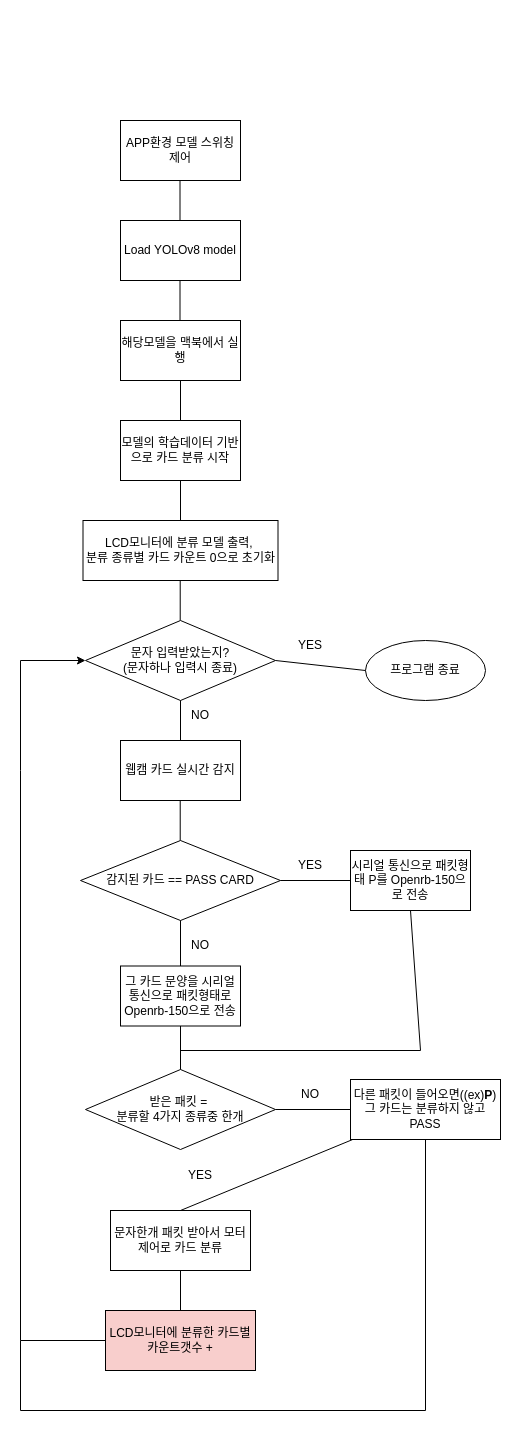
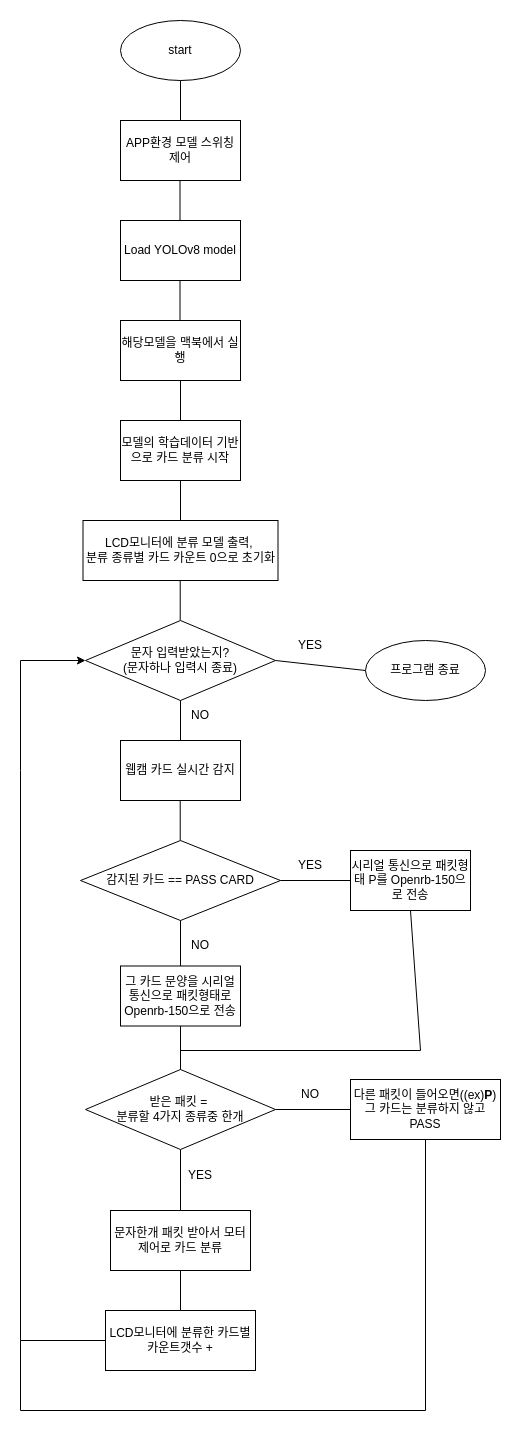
  <mxCell id="0" />
  <mxCell id="1" parent="0" />
+ <mxCell id="2" value="start" style="rounded=0;whiteSpace=wrap;html=1;labelBackgroundColor=none;shape=ellipse;perimeter=ellipsePerimeter;" vertex="1" parent="1"><mxGeometry x="120" y="20" width="120" height="60" as="geometry" /></mxCell>
  <mxCell id="3" value="APP환경 모델 스위칭 제어" style="rounded=0;whiteSpace=wrap;html=1;labelBackgroundColor=none;" vertex="1" parent="1"><mxGeometry x="120" y="120" width="120" height="60" as="geometry" /></mxCell>
  <mxCell id="4" value="해당모델을 맥북에서 실행" style="rounded=0;whiteSpace=wrap;html=1;labelBackgroundColor=none;" vertex="1" parent="1"><mxGeometry x="120" y="320" width="120" height="60" as="geometry" /></mxCell>
  <mxCell id="5" value="모델의 학습데이터 기반으로 카드 분류 시작" style="rounded=0;whiteSpace=wrap;html=1;labelBackgroundColor=none;" vertex="1" parent="1"><mxGeometry x="120" y="420" width="120" height="60" as="geometry" /></mxCell>
  <mxCell id="6" value="Load YOLOv8 model" style="rounded=0;whiteSpace=wrap;html=1;labelBackgroundColor=none;" vertex="1" parent="1"><mxGeometry x="120" y="220" width="120" height="60" as="geometry" /></mxCell>
  <mxCell id="7" value="감지된 카드 == PASS CARD" style="rhombus;whiteSpace=wrap;html=1;labelBackgroundColor=none;" vertex="1" parent="1"><mxGeometry x="80" y="840" width="200" height="80" as="geometry" /></mxCell>
  <mxCell id="8" value="그 카드 문양을 시리얼통신으로 패킷형태로 Openrb-150으로 전송" style="rounded=0;whiteSpace=wrap;html=1;labelBackgroundColor=none;" vertex="1" parent="1"><mxGeometry x="120" y="965.5" width="120" height="60" as="geometry" /></mxCell>
  <mxCell id="9" value="시리얼 통신으로 패킷형태 &lt;font style=&quot;color: light-dark(rgb(0, 0, 0), rgb(255, 255, 255));&quot;&gt;P&lt;/font&gt;를 Openrb-150으로 전송" style="rounded=0;whiteSpace=wrap;html=1;labelBackgroundColor=none;" vertex="1" parent="1"><mxGeometry x="350" y="850" width="120" height="60" as="geometry" /></mxCell>
  <mxCell id="10" value="웹캠 카드 실시간 감지" style="rounded=0;whiteSpace=wrap;html=1;labelBackgroundColor=none;" vertex="1" parent="1"><mxGeometry x="120" y="740" width="120" height="60" as="geometry" /></mxCell>
  <mxCell id="11" value="" style="endArrow=classic;html=1;rounded=0;entryX=0;entryY=0.5;entryDx=0;entryDy=0;exitX=0;exitY=0.5;exitDx=0;exitDy=0;labelBackgroundColor=none;fontColor=default;" edge="1" parent="1" source="29" target="17"><mxGeometry width="50" height="50" relative="1" as="geometry"><mxPoint x="80" y="1380" as="sourcePoint" /><mxPoint x="10" y="770" as="targetPoint" /><Array as="points"><mxPoint x="20" y="1340" /><mxPoint x="20" y="770" /><mxPoint x="20" y="660" /></Array></mxGeometry></mxCell>
+ <mxCell id="12" value="" style="endArrow=none;html=1;rounded=0;entryX=0.5;entryY=1;entryDx=0;entryDy=0;exitX=0.5;exitY=0;exitDx=0;exitDy=0;labelBackgroundColor=none;fontColor=default;" edge="1" parent="1" source="3" target="2"><mxGeometry width="50" height="50" relative="1" as="geometry"><mxPoint x="320" y="140" as="sourcePoint" /><mxPoint x="320" y="80" as="targetPoint" /></mxGeometry></mxCell>
  <mxCell id="13" value="" style="endArrow=none;html=1;rounded=0;entryX=0.5;entryY=1;entryDx=0;entryDy=0;exitX=0.5;exitY=0;exitDx=0;exitDy=0;labelBackgroundColor=none;fontColor=default;" edge="1" parent="1"><mxGeometry width="50" height="50" relative="1" as="geometry"><mxPoint x="179.5" y="220" as="sourcePoint" /><mxPoint x="179.5" y="180" as="targetPoint" /></mxGeometry></mxCell>
  <mxCell id="14" value="" style="endArrow=none;html=1;rounded=0;entryX=0.5;entryY=1;entryDx=0;entryDy=0;exitX=0.5;exitY=0;exitDx=0;exitDy=0;labelBackgroundColor=none;fontColor=default;" edge="1" parent="1"><mxGeometry width="50" height="50" relative="1" as="geometry"><mxPoint x="179.5" y="320" as="sourcePoint" /><mxPoint x="179.5" y="280" as="targetPoint" /></mxGeometry></mxCell>
  <mxCell id="15" value="" style="endArrow=none;html=1;rounded=0;entryX=0.5;entryY=1;entryDx=0;entryDy=0;exitX=0.5;exitY=0;exitDx=0;exitDy=0;labelBackgroundColor=none;fontColor=default;" edge="1" parent="1"><mxGeometry width="50" height="50" relative="1" as="geometry"><mxPoint x="179.71" y="840" as="sourcePoint" /><mxPoint x="179.71" y="800" as="targetPoint" /></mxGeometry></mxCell>
  <mxCell id="16" value="" style="endArrow=none;html=1;rounded=0;entryX=0.5;entryY=1;entryDx=0;entryDy=0;exitX=0.5;exitY=0;exitDx=0;exitDy=0;labelBackgroundColor=none;fontColor=default;" edge="1" parent="1"><mxGeometry width="50" height="50" relative="1" as="geometry"><mxPoint x="179.71" y="620" as="sourcePoint" /><mxPoint x="179.71" y="580" as="targetPoint" /></mxGeometry></mxCell>
  <mxCell id="17" value="&lt;div&gt;문자 입력받았는지?&lt;/div&gt;(문자하나 입력시 종료)" style="rhombus;whiteSpace=wrap;html=1;labelBackgroundColor=none;" vertex="1" parent="1"><mxGeometry x="85" y="620" width="190" height="80" as="geometry" /></mxCell>
  <mxCell id="18" value="" style="endArrow=none;html=1;rounded=0;entryX=0.5;entryY=1;entryDx=0;entryDy=0;exitX=0.5;exitY=0;exitDx=0;exitDy=0;labelBackgroundColor=none;fontColor=default;" edge="1" parent="1" source="10" target="17"><mxGeometry width="50" height="50" relative="1" as="geometry"><mxPoint x="490" y="810" as="sourcePoint" /><mxPoint x="490" y="760" as="targetPoint" /></mxGeometry></mxCell>
  <mxCell id="19" value="NO" style="text;html=1;align=center;verticalAlign=middle;whiteSpace=wrap;rounded=0;labelBackgroundColor=none;" vertex="1" parent="1"><mxGeometry x="170" y="700" width="60" height="30" as="geometry" /></mxCell>
  <mxCell id="20" value="YES" style="text;html=1;align=center;verticalAlign=middle;whiteSpace=wrap;rounded=0;labelBackgroundColor=none;" vertex="1" parent="1"><mxGeometry x="280" y="630" width="60" height="30" as="geometry" /></mxCell>
  <mxCell id="21" value="YES" style="text;html=1;align=center;verticalAlign=middle;whiteSpace=wrap;rounded=0;labelBackgroundColor=none;" vertex="1" parent="1"><mxGeometry x="280" y="850" width="60" height="30" as="geometry" /></mxCell>
  <mxCell id="22" value="NO" style="text;html=1;align=center;verticalAlign=middle;whiteSpace=wrap;rounded=0;labelBackgroundColor=none;" vertex="1" parent="1"><mxGeometry x="170" y="930" width="60" height="30" as="geometry" /></mxCell>
  <mxCell id="23" value="" style="endArrow=none;html=1;rounded=0;entryX=0.5;entryY=1;entryDx=0;entryDy=0;exitX=0.5;exitY=0;exitDx=0;exitDy=0;labelBackgroundColor=none;fontColor=default;" edge="1" parent="1" source="8" target="7"><mxGeometry width="50" height="50" relative="1" as="geometry"><mxPoint x="440" y="810" as="sourcePoint" /><mxPoint x="490" y="760" as="targetPoint" /></mxGeometry></mxCell>
  <mxCell id="24" value="" style="endArrow=none;html=1;rounded=0;exitX=1;exitY=0.5;exitDx=0;exitDy=0;entryX=0;entryY=0.5;entryDx=0;entryDy=0;labelBackgroundColor=none;fontColor=default;" edge="1" parent="1" source="7" target="9"><mxGeometry width="50" height="50" relative="1" as="geometry"><mxPoint x="440" y="810" as="sourcePoint" /><mxPoint x="490" y="760" as="targetPoint" /></mxGeometry></mxCell>
  <mxCell id="25" value="프로그램 종료" style="rounded=0;whiteSpace=wrap;html=1;labelBackgroundColor=none;shape=ellipse;perimeter=ellipsePerimeter;" vertex="1" parent="1"><mxGeometry x="365" y="640" width="120" height="60" as="geometry" /></mxCell>
  <mxCell id="26" value="" style="endArrow=none;html=1;rounded=0;exitX=1;exitY=0.5;exitDx=0;exitDy=0;entryX=0;entryY=0.5;entryDx=0;entryDy=0;labelBackgroundColor=none;fontColor=default;" edge="1" parent="1" source="17" target="25"><mxGeometry width="50" height="50" relative="1" as="geometry"><mxPoint x="370" y="750" as="sourcePoint" /><mxPoint x="420" y="700" as="targetPoint" /></mxGeometry></mxCell>
  <mxCell id="27" value="&lt;font style=&quot;color: light-dark(rgb(0, 0, 0), rgb(255, 255, 255));&quot;&gt;문자한개&lt;/font&gt;&amp;nbsp;패킷 받아서 모터제어로 카드 분류" style="rounded=0;whiteSpace=wrap;html=1;labelBackgroundColor=none;" vertex="1" parent="1"><mxGeometry x="110" y="1210" width="140" height="60" as="geometry" /></mxCell>
  <mxCell id="28" value="LCD모니터에 분류 모델 출력,&amp;nbsp;&lt;div&gt;분류 종류별 카드 카운트 0으로 초기화&lt;/div&gt;" style="rounded=0;whiteSpace=wrap;html=1;labelBackgroundColor=none;" vertex="1" parent="1"><mxGeometry x="82.5" y="520" width="195" height="60" as="geometry" /></mxCell>
- <mxCell id="29" value="LCD모니터에 분류한 카드별 카운트갯수 +" style="rounded=0;whiteSpace=wrap;html=1;labelBackgroundColor=none;fillColor=#f8cecc;" vertex="1" parent="1"><mxGeometry x="105" y="1310" width="150" height="60" as="geometry" /></mxCell>
+ <mxCell id="29" value="LCD모니터에 분류한 카드별 카운트갯수 +" style="rounded=0;whiteSpace=wrap;html=1;labelBackgroundColor=none;" vertex="1" parent="1"><mxGeometry x="105" y="1310" width="150" height="60" as="geometry" /></mxCell>
  <mxCell id="30" value="받은 패킷 =&amp;nbsp;&lt;div&gt;&lt;font color=&quot;#000000&quot;&gt;분류할 4가지 종류중 한개&lt;/font&gt;&lt;/div&gt;" style="rhombus;whiteSpace=wrap;html=1;labelBackgroundColor=none;" vertex="1" parent="1"><mxGeometry x="85" y="1069" width="190" height="80" as="geometry" /></mxCell>
  <mxCell id="31" value="" style="endArrow=none;html=1;rounded=0;exitX=0.5;exitY=0;exitDx=0;exitDy=0;entryX=0.5;entryY=1;entryDx=0;entryDy=0;labelBackgroundColor=none;fontColor=default;" edge="1" parent="1" source="30" target="8"><mxGeometry width="50" height="50" relative="1" as="geometry"><mxPoint x="140" y="1050" as="sourcePoint" /><mxPoint x="190" y="1000" as="targetPoint" /></mxGeometry></mxCell>
- <mxCell id="32" value="" style="endArrow=none;html=1;rounded=0;exitX=0.5;exitY=0;exitDx=0;exitDy=0;labelBackgroundColor=none;fontColor=default;" edge="1" parent="1" source="27" target="35"><mxGeometry width="50" height="50" relative="1" as="geometry"><mxPoint x="140" y="1050" as="sourcePoint" /><mxPoint x="260" y="1180" as="targetPoint" /></mxGeometry></mxCell>
+ <mxCell id="32" value="" style="endArrow=none;html=1;rounded=0;exitX=0.5;exitY=0;exitDx=0;exitDy=0;entryX=0.5;entryY=1;entryDx=0;entryDy=0;labelBackgroundColor=none;fontColor=default;" edge="1" parent="1" source="27" target="30"><mxGeometry width="50" height="50" relative="1" as="geometry"><mxPoint x="140" y="1050" as="sourcePoint" /><mxPoint x="260" y="1180" as="targetPoint" /></mxGeometry></mxCell>
  <mxCell id="33" value="" style="endArrow=none;html=1;rounded=0;entryX=0.5;entryY=1;entryDx=0;entryDy=0;labelBackgroundColor=none;fontColor=default;" edge="1" parent="1" source="29" target="27"><mxGeometry width="50" height="50" relative="1" as="geometry"><mxPoint x="140" y="1050" as="sourcePoint" /><mxPoint x="190" y="1000" as="targetPoint" /></mxGeometry></mxCell>
  <mxCell id="34" value="" style="endArrow=none;html=1;rounded=0;exitX=1;exitY=0.5;exitDx=0;exitDy=0;entryX=0;entryY=0.5;entryDx=0;entryDy=0;labelBackgroundColor=none;fontColor=default;" edge="1" parent="1" source="30" target="35"><mxGeometry width="50" height="50" relative="1" as="geometry"><mxPoint x="350" y="1110" as="sourcePoint" /><mxPoint x="400" y="1060" as="targetPoint" /></mxGeometry></mxCell>
  <mxCell id="35" value="다른 패킷이 들어오면((ex)&lt;b&gt;&lt;font style=&quot;color: light-dark(rgb(0, 0, 0), rgb(255, 255, 255));&quot;&gt;P&lt;/font&gt;&lt;/b&gt;) 그 카드는 분류하지 않고 PASS" style="rounded=0;whiteSpace=wrap;html=1;labelBackgroundColor=none;" vertex="1" parent="1"><mxGeometry x="350" y="1079" width="150" height="60" as="geometry" /></mxCell>
  <mxCell id="36" value="NO" style="text;html=1;align=center;verticalAlign=middle;whiteSpace=wrap;rounded=0;labelBackgroundColor=none;" vertex="1" parent="1"><mxGeometry x="280" y="1079" width="60" height="30" as="geometry" /></mxCell>
  <mxCell id="37" value="YES" style="text;html=1;align=center;verticalAlign=middle;whiteSpace=wrap;rounded=0;labelBackgroundColor=none;" vertex="1" parent="1"><mxGeometry x="170" y="1160" width="60" height="30" as="geometry" /></mxCell>
  <mxCell id="38" value="" style="endArrow=none;html=1;rounded=0;fontColor=default;entryX=0.5;entryY=1;entryDx=0;entryDy=0;labelBackgroundColor=none;" edge="1" parent="1" target="35"><mxGeometry width="50" height="50" relative="1" as="geometry"><mxPoint x="20" y="1340" as="sourcePoint" /><mxPoint x="130" y="1310" as="targetPoint" /><Array as="points"><mxPoint x="20" y="1410" /><mxPoint x="425" y="1410" /></Array></mxGeometry></mxCell>
  <mxCell id="39" value="" style="endArrow=none;html=1;rounded=0;entryX=0.5;entryY=1;entryDx=0;entryDy=0;labelBackgroundColor=none;fontColor=default;" edge="1" parent="1" target="9"><mxGeometry width="50" height="50" relative="1" as="geometry"><mxPoint x="180" y="1050" as="sourcePoint" /><mxPoint x="420" y="960" as="targetPoint" /><Array as="points"><mxPoint x="420" y="1050" /></Array></mxGeometry></mxCell>
  <mxCell id="40" value="" style="endArrow=none;html=1;rounded=0;entryX=0.5;entryY=1;entryDx=0;entryDy=0;exitX=0.5;exitY=0;exitDx=0;exitDy=0;labelBackgroundColor=none;fontColor=default;" edge="1" parent="1" source="5" target="4"><mxGeometry width="50" height="50" relative="1" as="geometry"><mxPoint x="590" y="410" as="sourcePoint" /><mxPoint x="640" y="360" as="targetPoint" /></mxGeometry></mxCell>
  <mxCell id="41" value="" style="endArrow=none;html=1;rounded=0;entryX=0.5;entryY=1;entryDx=0;entryDy=0;exitX=0.5;exitY=0;exitDx=0;exitDy=0;labelBackgroundColor=none;fontColor=default;" edge="1" parent="1" source="28" target="5"><mxGeometry width="50" height="50" relative="1" as="geometry"><mxPoint x="590" y="410" as="sourcePoint" /><mxPoint x="640" y="360" as="targetPoint" /></mxGeometry></mxCell>
